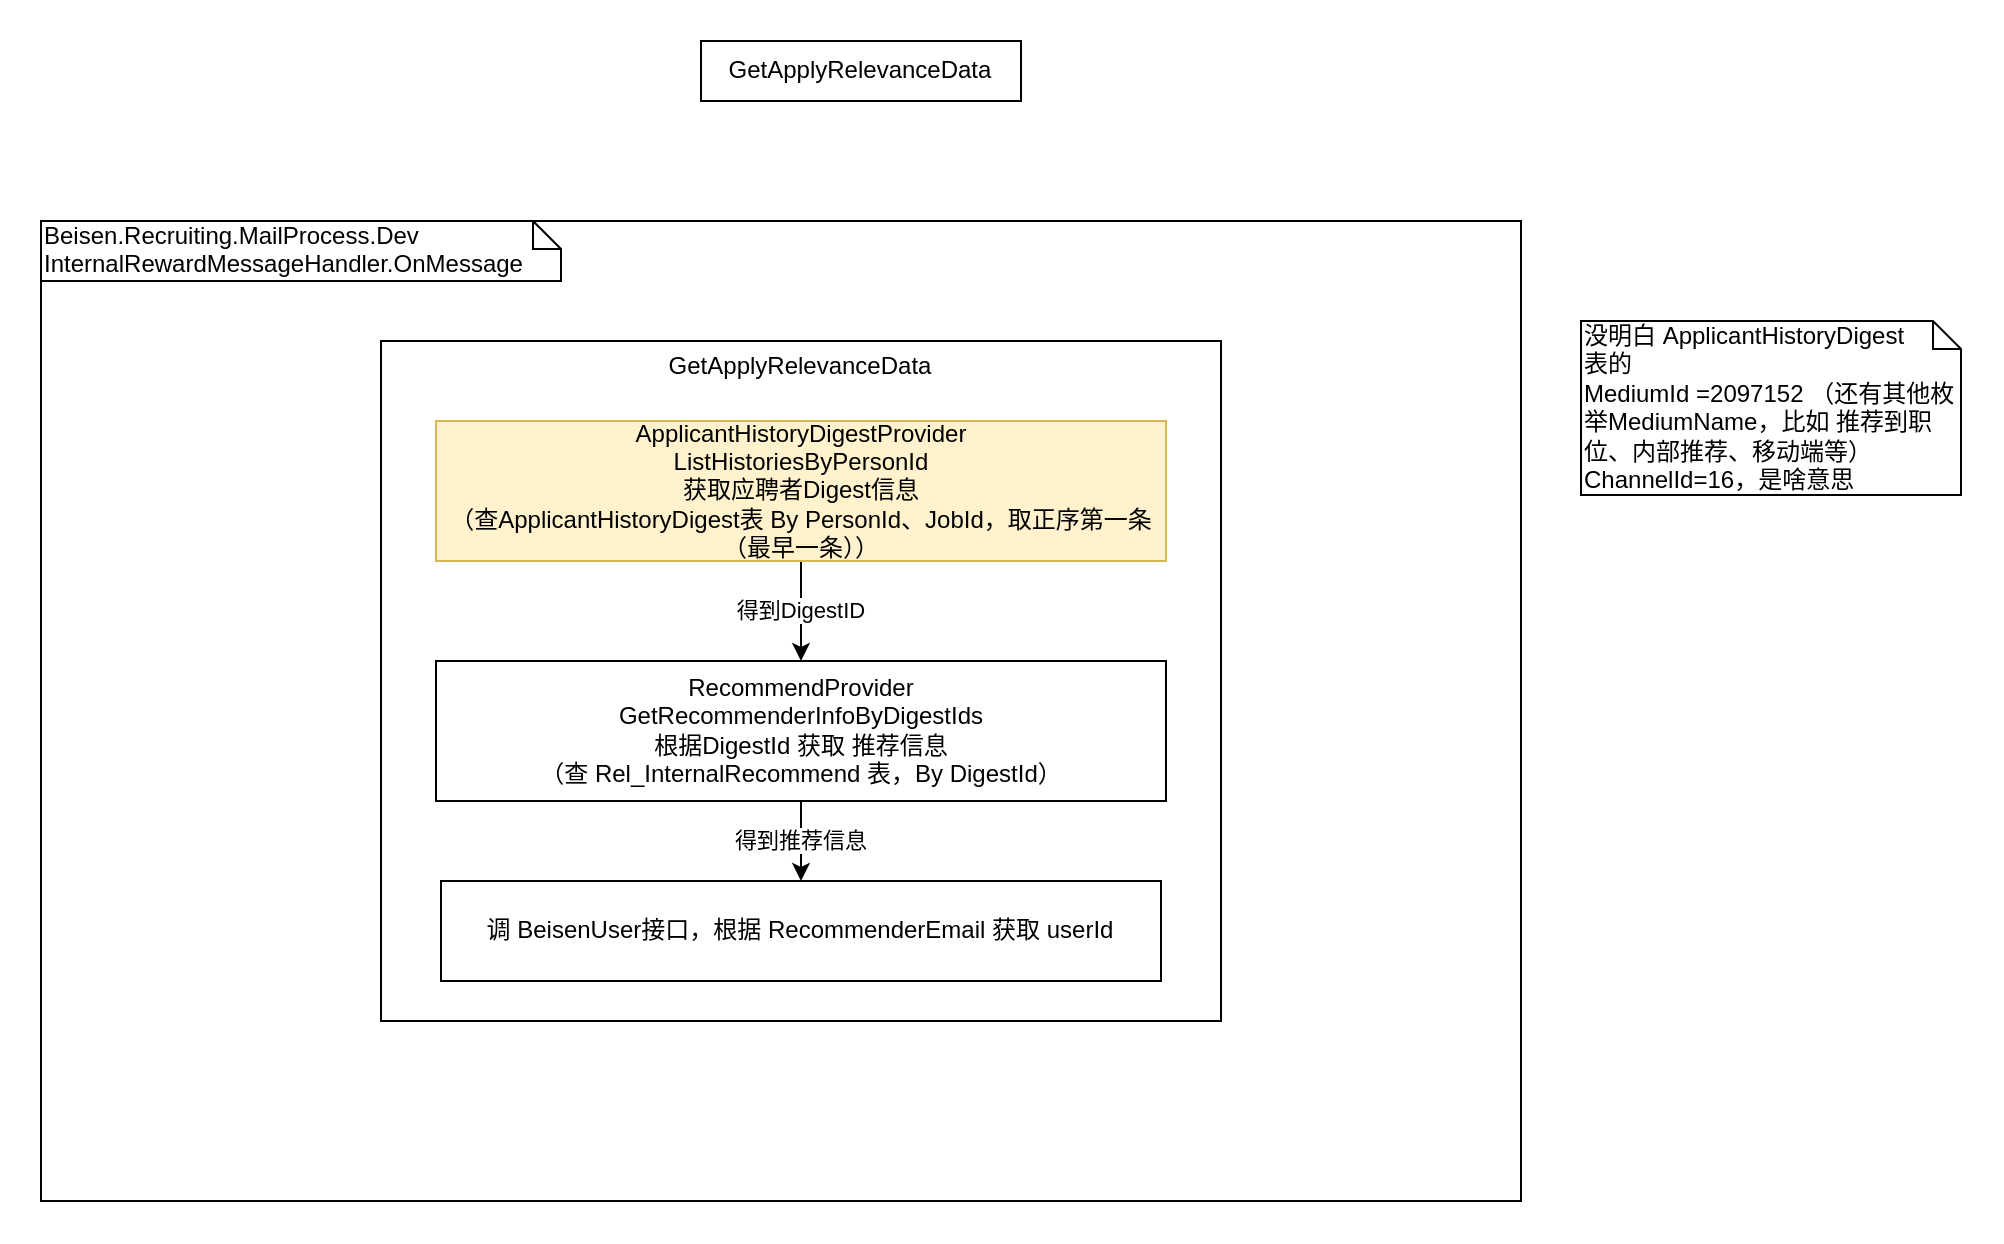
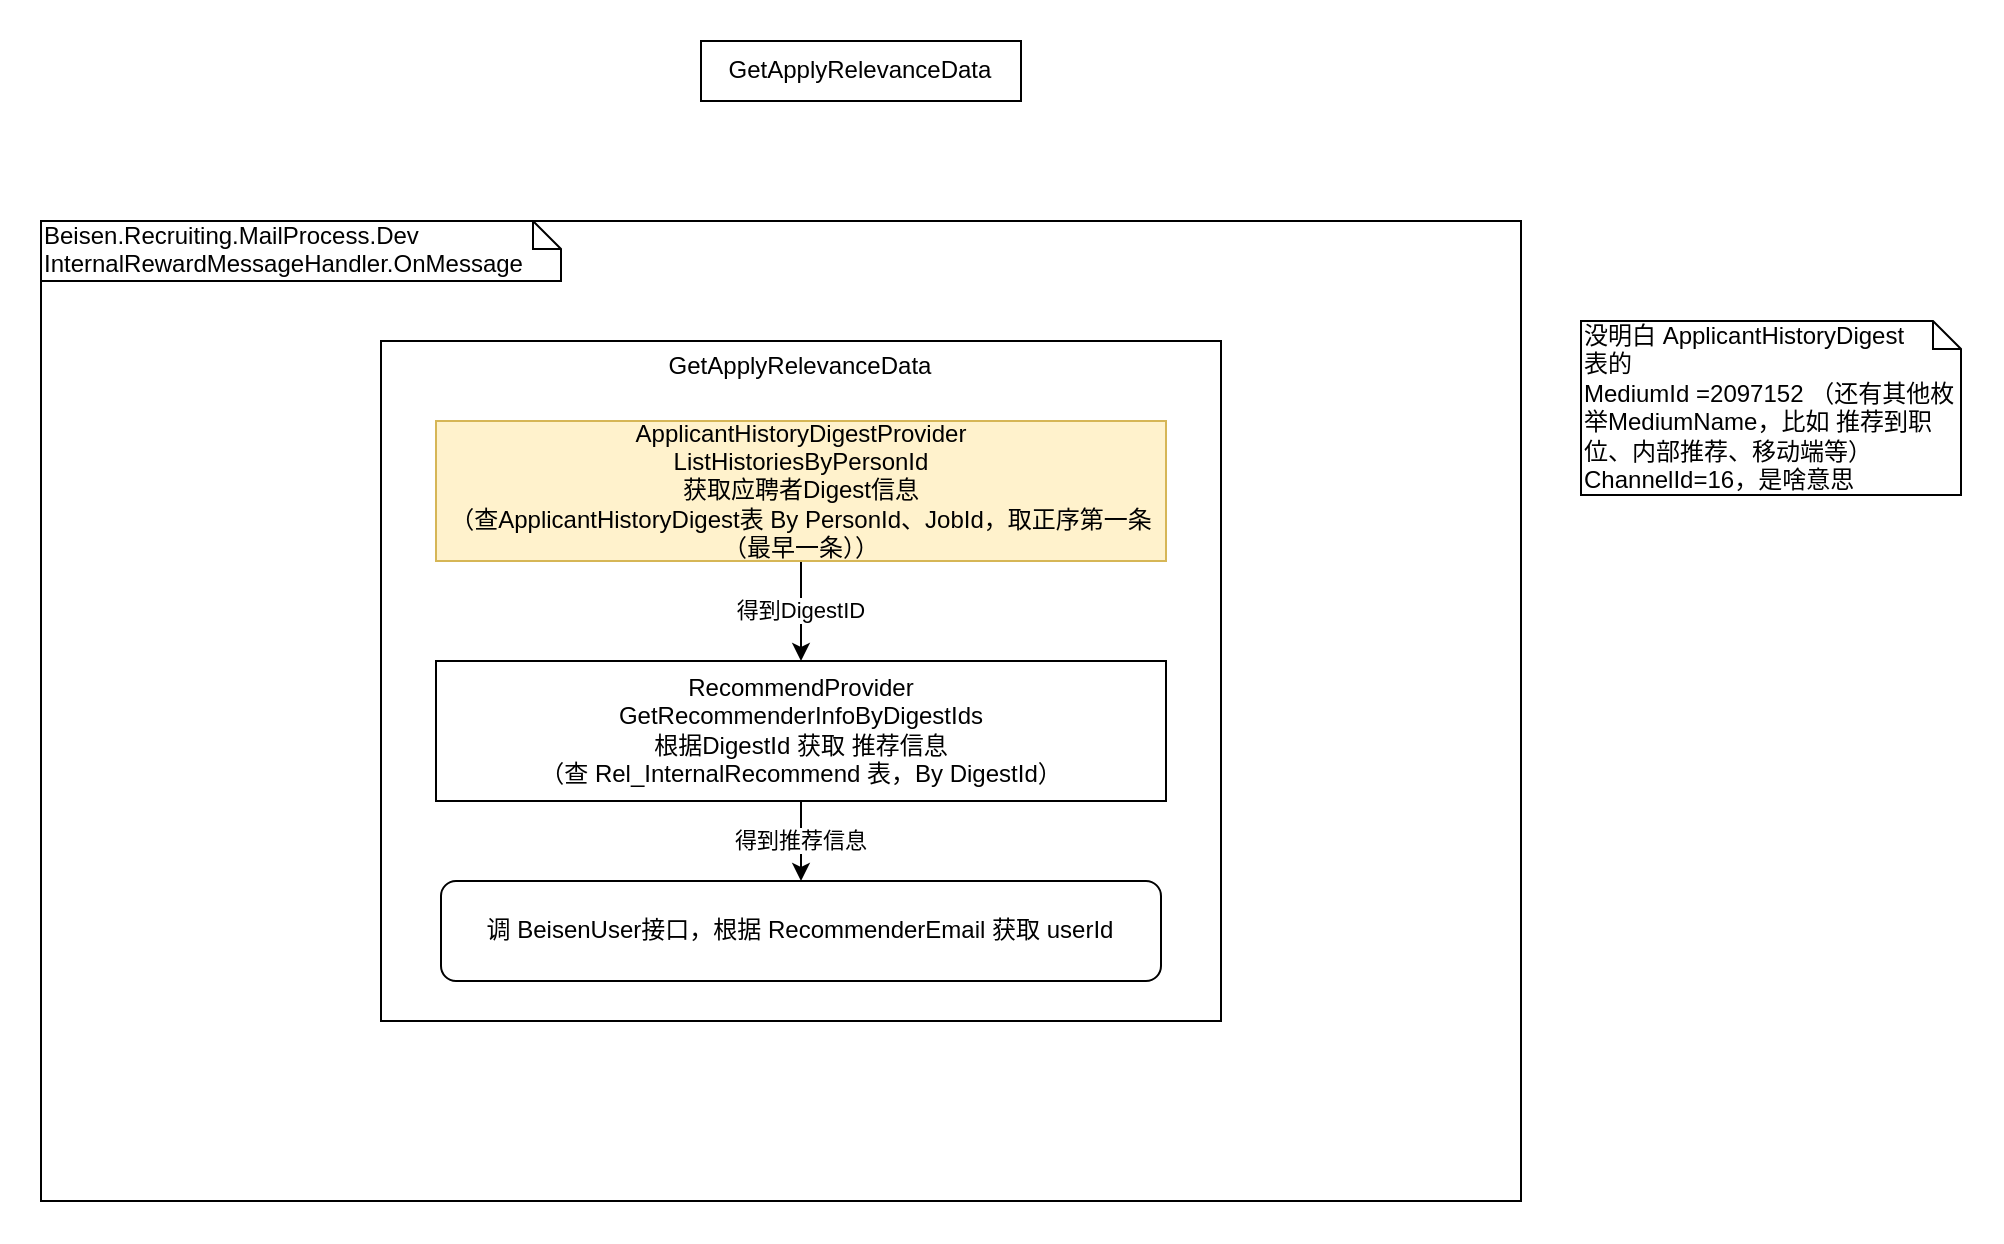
  <mxCell id="0" />
  <mxCell id="1" parent="0" />
  <mxCell id="2" value="" style="rounded=0;whiteSpace=wrap;html=1;" vertex="1" parent="1"><mxGeometry x="20" y="110" width="740" height="490" as="geometry" /></mxCell>
  <mxCell id="3" value="" style="rounded=0;whiteSpace=wrap;html=1;" vertex="1" parent="1"><mxGeometry x="190" y="170" width="420" height="340" as="geometry" /></mxCell>
  <mxCell id="4" value="Beisen.Recruiting.MailProcess.Dev&lt;br&gt;InternalRewardMessageHandler.OnMessage" style="shape=note;whiteSpace=wrap;html=1;size=14;verticalAlign=top;align=left;spacingTop=-6;" vertex="1" parent="1"><mxGeometry x="20" y="110" width="260" height="30" as="geometry" /></mxCell>
  <mxCell id="5" value="GetApplyRelevanceData" style="rounded=0;whiteSpace=wrap;html=1;" vertex="1" parent="1"><mxGeometry x="350" y="20" width="160" height="30" as="geometry" /></mxCell>
  <mxCell id="6" value="得到DigestID" style="edgeStyle=orthogonalEdgeStyle;rounded=0;orthogonalLoop=1;jettySize=auto;html=1;" edge="1" parent="1" source="7" target="10"><mxGeometry relative="1" as="geometry" /></mxCell>
  <mxCell id="7" value="ApplicantHistoryDigestProvider&lt;br&gt;ListHistoriesByPersonId&lt;br&gt;获取应聘者Digest信息&lt;br&gt;（查ApplicantHistoryDigest表 By PersonId、JobId，取正序第一条（最早一条））" style="rounded=0;whiteSpace=wrap;html=1;fillColor=#fff2cc;strokeColor=#d6b656;" vertex="1" parent="1"><mxGeometry x="217.5" y="210" width="365" height="70" as="geometry" /></mxCell>
  <mxCell id="8" value="没明白 ApplicantHistoryDigest &lt;br&gt;表的 &lt;br&gt;MediumId =2097152 （还有其他枚举MediumName，比如 推荐到职位、内部推荐、移动端等）&lt;br&gt;ChannelId=16，是啥意思" style="shape=note;whiteSpace=wrap;html=1;size=14;verticalAlign=top;align=left;spacingTop=-6;" vertex="1" parent="1"><mxGeometry x="790" y="160" width="190" height="87" as="geometry" /></mxCell>
  <mxCell id="9" value="得到推荐信息" style="edgeStyle=orthogonalEdgeStyle;rounded=0;orthogonalLoop=1;jettySize=auto;html=1;" edge="1" parent="1" source="10" target="11"><mxGeometry relative="1" as="geometry" /></mxCell>
  <mxCell id="10" value="RecommendProvider&lt;br&gt;GetRecommenderInfoByDigestIds&lt;br&gt;根据DigestId 获取 推荐信息&lt;br&gt;（查 Rel_InternalRecommend 表，By DigestId）" style="rounded=0;whiteSpace=wrap;html=1;" vertex="1" parent="1"><mxGeometry x="217.5" y="330" width="365" height="70" as="geometry" /></mxCell>
- <mxCell id="11" value="调 BeisenUser接口，根据 RecommenderEmail 获取 userId" style="whiteSpace=wrap;html=1;rounded=0;" vertex="1" parent="1"><mxGeometry x="220" y="440" width="360" height="50" as="geometry" /></mxCell>
+ <mxCell id="11" value="调 BeisenUser接口，根据 RecommenderEmail 获取 userId" style="whiteSpace=wrap;html=1;rounded=1;" vertex="1" parent="1"><mxGeometry x="220" y="440" width="360" height="50" as="geometry" /></mxCell>
  <mxCell id="12" value="GetApplyRelevanceData" style="text;html=1;strokeColor=none;fillColor=none;align=center;verticalAlign=middle;whiteSpace=wrap;rounded=0;" vertex="1" parent="1"><mxGeometry x="380" y="173" width="40" height="20" as="geometry" /></mxCell>
